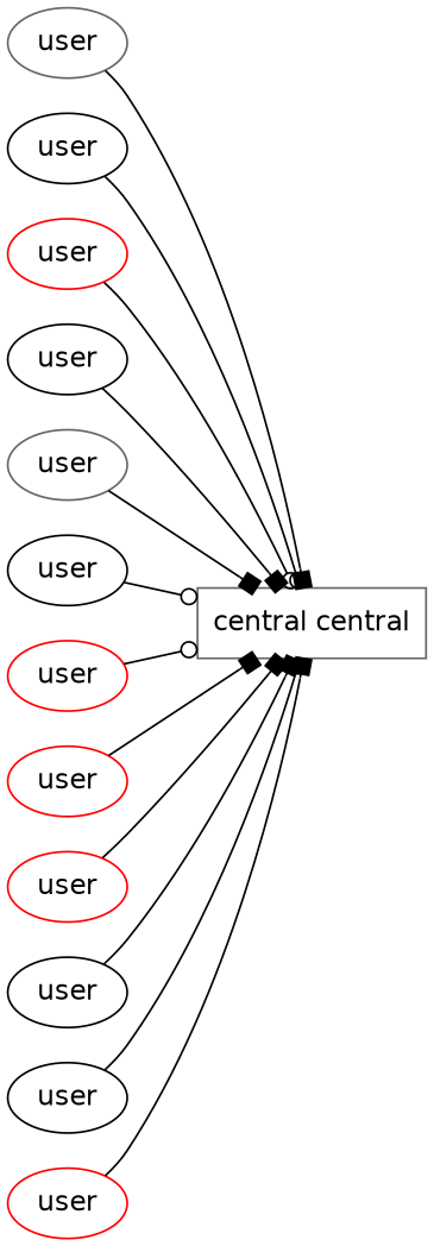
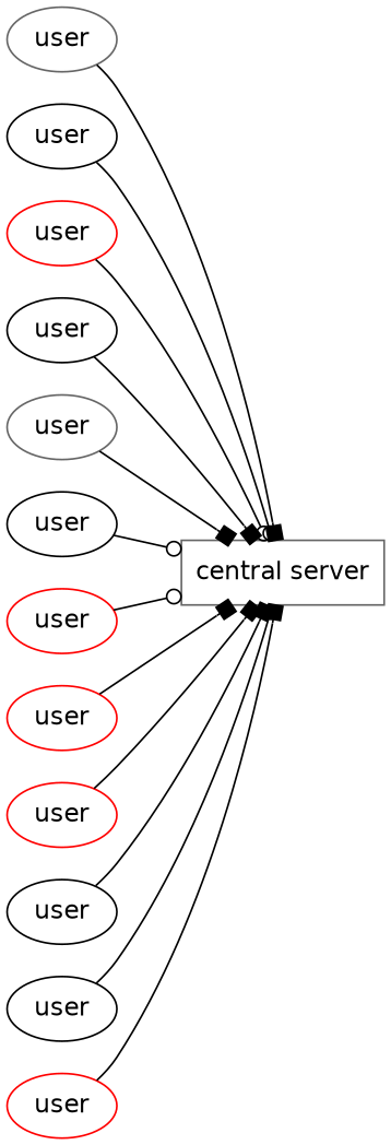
  digraph {
    rankdir=LR
    node [fontname=Helvetica color=black]
    edge [arrowhead=box]
-   n1 [label="central central" shape=box color=gray40]
+   n1 [label="central server" shape=box color=gray40]
    n2 [label=user color=gray40]
    n3 [label=user]
    n4 [label=user color=red]
    n5 [label=user]
    n6 [label=user color=gray40]
    n7 [label=user]
    n8 [label=user color=red]
    n9 [label=user color=red]
    n10 [label=user color=red]
    n11 [label=user]
    n12 [label=user]
    n13 [label=user color=red]
    n2 -> n1
    n3 -> n1 [arrowhead=odot]
    n4 -> n1 [arrowhead=odot]
    n5 -> n1
    n6 -> n1
    n7 -> n1 [arrowhead=odot]
    n8 -> n1 [arrowhead=odot]
    n9 -> n1
    n10 -> n1
    n11 -> n1
    n12 -> n1 [arrowhead=odot]
    n13 -> n1
  }
